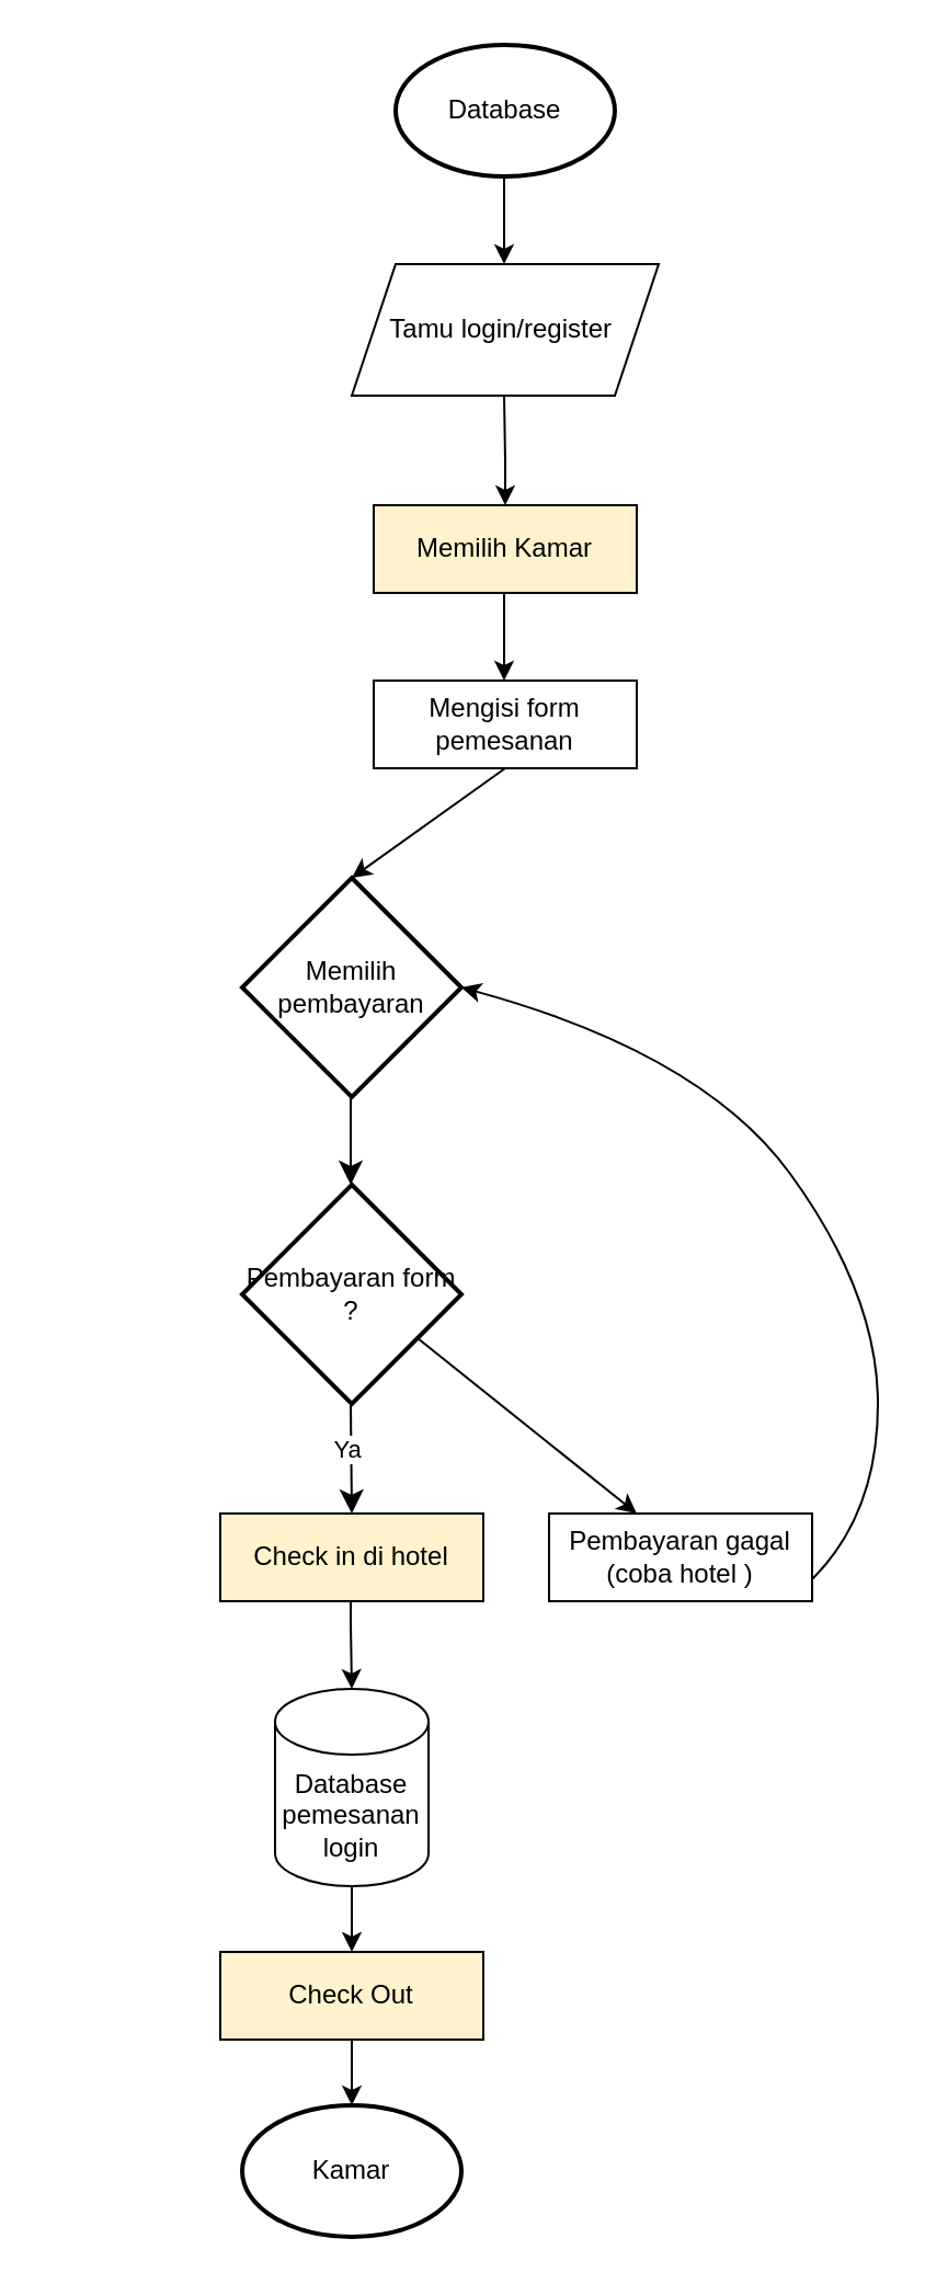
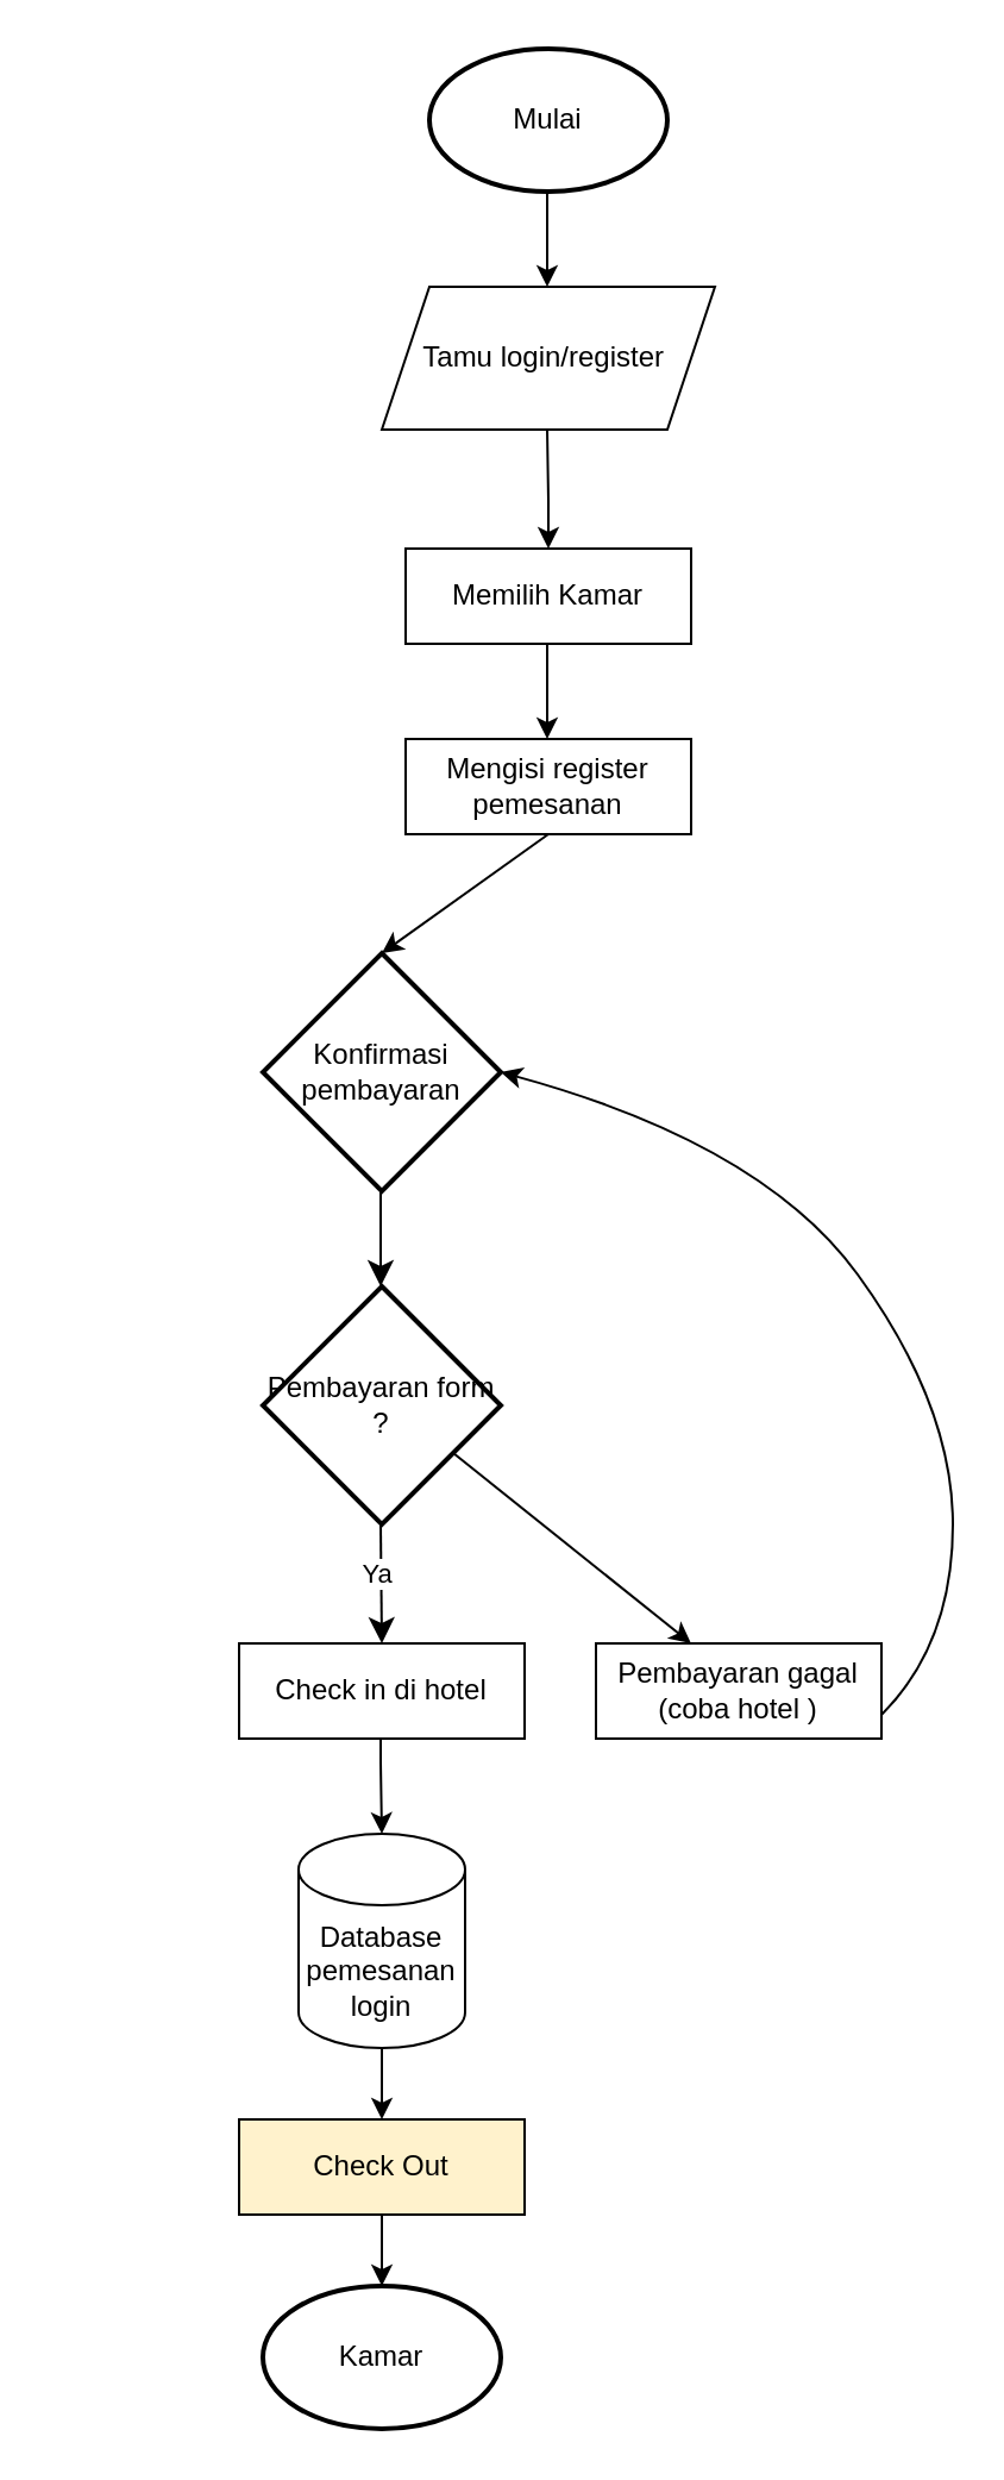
  <mxCell id="0" />
  <mxCell id="1" parent="0" />
  <mxCell id="2" value="" style="endArrow=classic;html=1;rounded=0;" edge="1" parent="1"><mxGeometry width="50" height="50" relative="1" as="geometry"><mxPoint x="229.5" y="60" as="sourcePoint" /><mxPoint x="229.5" y="120" as="targetPoint" /><Array as="points"><mxPoint x="229.5" y="50" /></Array></mxGeometry></mxCell>
- <mxCell id="3" value="Database" style="strokeWidth=2;html=1;shape=mxgraph.flowchart.start_1;whiteSpace=wrap;" vertex="1" parent="1"><mxGeometry x="180" y="20" width="100" height="60" as="geometry" /></mxCell>
+ <mxCell id="3" value="Mulai" style="strokeWidth=2;html=1;shape=mxgraph.flowchart.start_1;whiteSpace=wrap;" vertex="1" parent="1"><mxGeometry x="180" y="20" width="100" height="60" as="geometry" /></mxCell>
  <mxCell id="4" value="Tamu login/register&amp;nbsp;" style="shape=parallelogram;perimeter=parallelogramPerimeter;whiteSpace=wrap;html=1;fixedSize=1;" vertex="1" parent="1"><mxGeometry x="160" y="120" width="140" height="60" as="geometry" /></mxCell>
  <mxCell id="5" value="" style="endArrow=classic;html=1;rounded=0;" edge="1" parent="1"><mxGeometry width="50" height="50" relative="1" as="geometry"><mxPoint x="229.5" y="180" as="sourcePoint" /><mxPoint x="230" y="230" as="targetPoint" /><Array as="points"><mxPoint x="230" y="210" /></Array></mxGeometry></mxCell>
- <mxCell id="6" value="Memilih Kamar" style="rounded=0;whiteSpace=wrap;html=1;fillColor=#fff2cc;" vertex="1" parent="1"><mxGeometry x="170" y="230" width="120" height="40" as="geometry" /></mxCell>
+ <mxCell id="6" value="Memilih Kamar" style="rounded=0;whiteSpace=wrap;html=1;" vertex="1" parent="1"><mxGeometry x="170" y="230" width="120" height="40" as="geometry" /></mxCell>
  <mxCell id="7" value="" style="edgeStyle=segmentEdgeStyle;endArrow=classic;html=1;curved=0;rounded=0;endSize=8;startSize=8;" edge="1" parent="1"><mxGeometry width="50" height="50" relative="1" as="geometry"><mxPoint x="20" y="360" as="sourcePoint" /><mxPoint x="20" y="360" as="targetPoint" /></mxGeometry></mxCell>
  <mxCell id="8" value="" style="endArrow=classic;html=1;rounded=0;" edge="1" parent="1"><mxGeometry width="50" height="50" relative="1" as="geometry"><mxPoint x="229.5" y="270" as="sourcePoint" /><mxPoint x="229.5" y="310" as="targetPoint" /></mxGeometry></mxCell>
- <mxCell id="9" value="Mengisi form pemesanan" style="rounded=0;whiteSpace=wrap;html=1;" vertex="1" parent="1"><mxGeometry x="170" y="310" width="120" height="40" as="geometry" /></mxCell>
+ <mxCell id="9" value="Mengisi register pemesanan" style="rounded=0;whiteSpace=wrap;html=1;" vertex="1" parent="1"><mxGeometry x="170" y="310" width="120" height="40" as="geometry" /></mxCell>
  <mxCell id="10" value="" style="endArrow=classic;html=1;rounded=0;" edge="1" parent="1"><mxGeometry width="50" height="50" relative="1" as="geometry"><mxPoint x="230" y="350" as="sourcePoint" /><mxPoint x="160" y="400" as="targetPoint" /></mxGeometry></mxCell>
- <mxCell id="11" value="Memilih pembayaran" style="strokeWidth=2;html=1;shape=mxgraph.flowchart.decision;whiteSpace=wrap;" vertex="1" parent="1"><mxGeometry x="110" y="400" width="100" height="100" as="geometry" /></mxCell>
+ <mxCell id="11" value="Konfirmasi pembayaran" style="strokeWidth=2;html=1;shape=mxgraph.flowchart.decision;whiteSpace=wrap;" vertex="1" parent="1"><mxGeometry x="110" y="400" width="100" height="100" as="geometry" /></mxCell>
  <mxCell id="12" value="" style="edgeStyle=segmentEdgeStyle;endArrow=classic;html=1;curved=0;rounded=0;endSize=8;startSize=8;" edge="1" parent="1"><mxGeometry width="50" height="50" relative="1" as="geometry"><mxPoint x="159.5" y="500" as="sourcePoint" /><mxPoint x="159.5" y="540" as="targetPoint" /></mxGeometry></mxCell>
  <mxCell id="13" value="Pembayaran form ?" style="strokeWidth=2;html=1;shape=mxgraph.flowchart.decision;whiteSpace=wrap;" vertex="1" parent="1"><mxGeometry x="110" y="540" width="100" height="100" as="geometry" /></mxCell>
  <mxCell id="14" value="" style="edgeStyle=segmentEdgeStyle;endArrow=classic;html=1;curved=0;rounded=0;endSize=8;startSize=8;" edge="1" parent="1"><mxGeometry width="50" height="50" relative="1" as="geometry"><mxPoint x="159.5" y="640" as="sourcePoint" /><mxPoint x="160" y="690" as="targetPoint" /></mxGeometry></mxCell>
  <mxCell id="15" value="Ya" style="edgeLabel;html=1;align=center;verticalAlign=middle;resizable=0;points=[];" vertex="1" connectable="0" parent="14"><mxGeometry x="-0.2" y="-2" relative="1" as="geometry"><mxPoint as="offset" /></mxGeometry></mxCell>
  <mxCell id="16" value="" style="endArrow=classic;html=1;rounded=0;entryX=0.333;entryY=0;entryDx=0;entryDy=0;entryPerimeter=0;" edge="1" parent="1" target="18"><mxGeometry width="50" height="50" relative="1" as="geometry"><mxPoint x="190" y="610" as="sourcePoint" /><mxPoint x="280" y="680" as="targetPoint" /></mxGeometry></mxCell>
- <mxCell id="17" value="Check in di hotel" style="rounded=0;whiteSpace=wrap;html=1;fillColor=#fff2cc;" vertex="1" parent="1"><mxGeometry x="100" y="690" width="120" height="40" as="geometry" /></mxCell>
+ <mxCell id="17" value="Check in di hotel" style="rounded=0;whiteSpace=wrap;html=1;" vertex="1" parent="1"><mxGeometry x="100" y="690" width="120" height="40" as="geometry" /></mxCell>
  <mxCell id="18" value="Pembayaran gagal (coba hotel )" style="rounded=0;whiteSpace=wrap;html=1;" vertex="1" parent="1"><mxGeometry x="250" y="690" width="120" height="40" as="geometry" /></mxCell>
  <mxCell id="19" value="" style="endArrow=classic;html=1;rounded=0;entryX=1;entryY=0.5;entryDx=0;entryDy=0;entryPerimeter=0;curved=1;" edge="1" parent="1" target="11"><mxGeometry width="50" height="50" relative="1" as="geometry"><mxPoint x="370" y="720" as="sourcePoint" /><mxPoint x="390" y="410" as="targetPoint" /><Array as="points"><mxPoint x="400" y="690" /><mxPoint x="400" y="590" /><mxPoint x="320" y="480" /></Array></mxGeometry></mxCell>
  <mxCell id="20" value="" style="endArrow=classic;html=1;rounded=0;" edge="1" parent="1"><mxGeometry width="50" height="50" relative="1" as="geometry"><mxPoint x="159.5" y="730" as="sourcePoint" /><mxPoint x="160" y="770" as="targetPoint" /><Array as="points"><mxPoint x="159.5" y="740" /></Array></mxGeometry></mxCell>
  <mxCell id="21" value="Database pemesanan login" style="shape=cylinder3;whiteSpace=wrap;html=1;boundedLbl=1;backgroundOutline=1;size=15;" vertex="1" parent="1"><mxGeometry x="125" y="770" width="70" height="90" as="geometry" /></mxCell>
  <mxCell id="22" value="" style="endArrow=classic;html=1;rounded=0;" edge="1" parent="1"><mxGeometry width="50" height="50" relative="1" as="geometry"><mxPoint x="160" y="860" as="sourcePoint" /><mxPoint x="160" y="890" as="targetPoint" /></mxGeometry></mxCell>
  <mxCell id="23" value="Check Out" style="rounded=0;whiteSpace=wrap;html=1;fillColor=#fff2cc;" vertex="1" parent="1"><mxGeometry x="100" y="890" width="120" height="40" as="geometry" /></mxCell>
  <mxCell id="24" value="" style="endArrow=classic;html=1;rounded=0;exitX=0.5;exitY=1;exitDx=0;exitDy=0;" edge="1" parent="1" source="23"><mxGeometry width="50" height="50" relative="1" as="geometry"><mxPoint x="230" y="1010" as="sourcePoint" /><mxPoint x="160" y="960" as="targetPoint" /></mxGeometry></mxCell>
  <mxCell id="25" value="Kamar" style="strokeWidth=2;html=1;shape=mxgraph.flowchart.start_1;whiteSpace=wrap;" vertex="1" parent="1"><mxGeometry x="110" y="960" width="100" height="60" as="geometry" /></mxCell>
